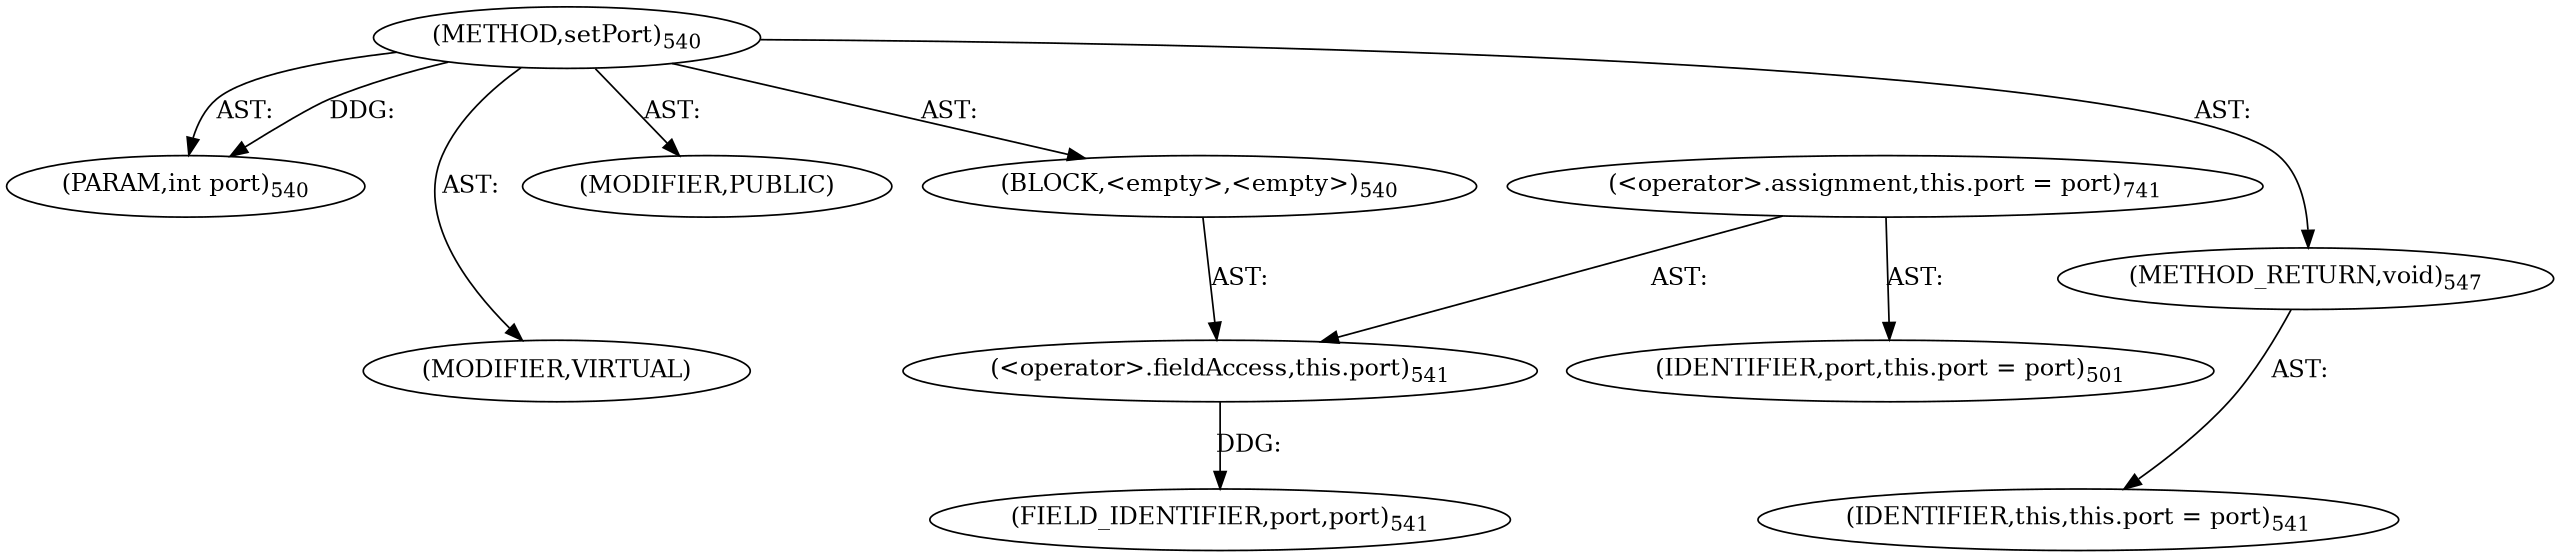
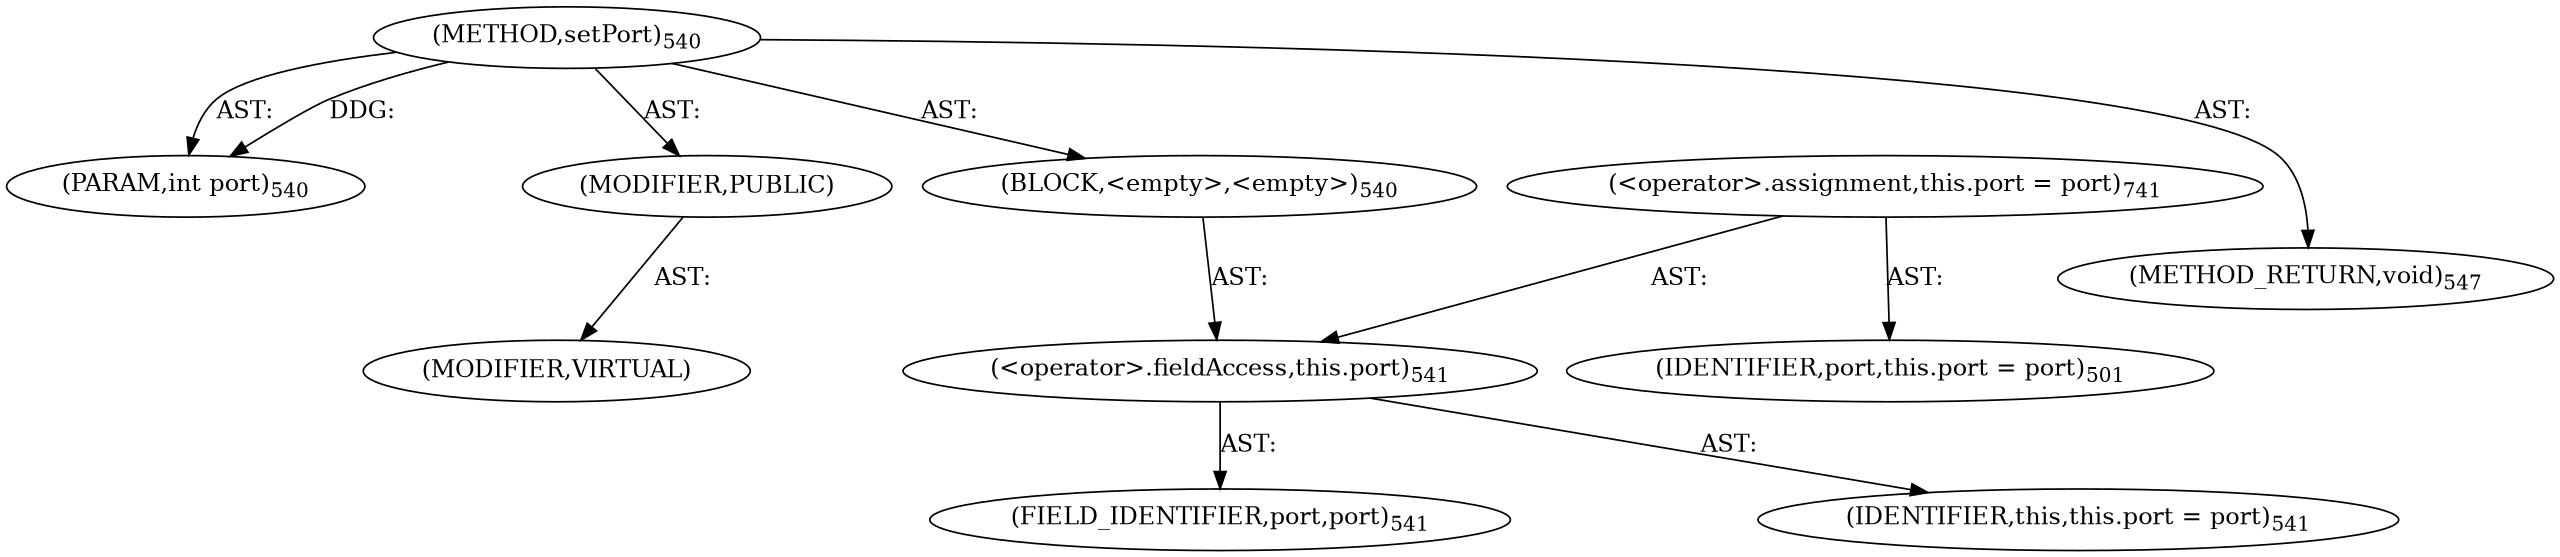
  digraph {
    n1 [label=<(METHOD,setPort)<SUB>540</SUB>>]
    n2 [label=<(PARAM,int port)<SUB>540</SUB>>]
    n3 [label=<(BLOCK,&lt;empty&gt;,&lt;empty&gt;)<SUB>540</SUB>>]
    n4 [label=<(MODIFIER,PUBLIC)>]
    n5 [label=<(MODIFIER,VIRTUAL)>]
    n6 [label=<(METHOD_RETURN,void)<SUB>547</SUB>>]
    n7 [label=<(&lt;operator&gt;.fieldAccess,this.port)<SUB>541</SUB>>]
    n8 [label=<(&lt;operator&gt;.assignment,this.port = port)<SUB>741</SUB>>]
    n9 [label=<(IDENTIFIER,port,this.port = port)<SUB>501</SUB>>]
    n10 [label=<(IDENTIFIER,this,this.port = port)<SUB>541</SUB>>]
    n11 [label=<(FIELD_IDENTIFIER,port,port)<SUB>541</SUB>>]
    n1 -> n2 [label="AST: "]
    n1 -> n2 [label="DDG: "]
    n1 -> n3 [label="AST: "]
    n1 -> n4 [label="AST: "]
-   n1 -> n5 [label="AST: "]
+   n4 -> n5 [label="AST: "]
    n1 -> n6 [label="AST: "]
    n3 -> n7 [label="AST: "]
-   n6 -> n10 [label="AST: "]
-   n7 -> n11 [label="DDG: "]
+   n7 -> n10 [label="AST: "]
+   n7 -> n11 [label="AST: "]
    n8 -> n7 [label="AST: "]
    n8 -> n9 [label="AST: "]
  }
